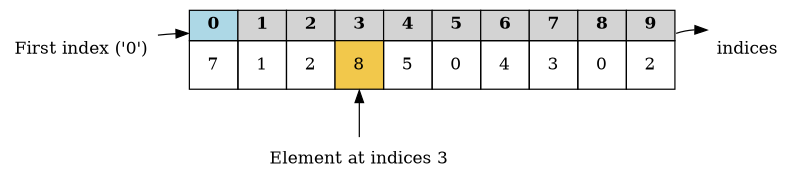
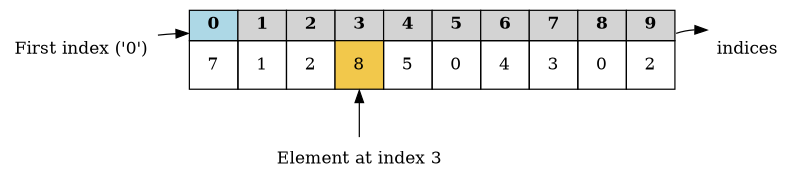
  digraph {
    rankdir=BT
    node [shape=plaintext]
    edge [style=vis]
    n1 [label=<         <TABLE BORDER="0" CELLBORDER="1" CELLSPACING="0">             // Header row for the indices             <TR>                 <TD PORT="idx0" WIDTH="40" HEIGHT="25" BGCOLOR="lightblue"><B>0</B></TD>                 <TD WIDTH="40" HEIGHT="25" BGCOLOR="lightgray"><B>1</B></TD>                 <TD WIDTH="40" HEIGHT="25" BGCOLOR="lightgray"><B>2</B></TD>                 <TD WIDTH="40" HEIGHT="25" BGCOLOR="lightgray"><B>3</B></TD>                 <TD WIDTH="40" HEIGHT="25" BGCOLOR="lightgray"><B>4</B></TD>                 <TD WIDTH="40" HEIGHT="25" BGCOLOR="lightgray"><B>5</B></TD>                 <TD WIDTH="40" HEIGHT="25" BGCOLOR="lightgray"><B>6</B></TD>                 <TD WIDTH="40" HEIGHT="25" BGCOLOR="lightgray"><B>7</B></TD>                 <TD WIDTH="40" HEIGHT="25" BGCOLOR="lightgray"><B>8</B></TD>                 <TD PORT="idx9" WIDTH="40" HEIGHT="25" BGCOLOR="lightgray"><B>9</B></TD>             </TR>             // Data row for the array elements             <TR>                 <TD PORT="i0" WIDTH="40" HEIGHT="40">7</TD>                 <TD PORT="i1" WIDTH="40" HEIGHT="40">1</TD>                 <TD PORT="i2" WIDTH="40" HEIGHT="40">2</TD>                 <TD PORT="i3" WIDTH="40" HEIGHT="40" BGCOLOR="#F2C84B">8</TD>                 <TD PORT="i4" WIDTH="40" HEIGHT="40">5</TD>                 <TD PORT="i5" WIDTH="40" HEIGHT="40">0</TD>                 <TD PORT="i6" WIDTH="40" HEIGHT="40">4</TD>                 <TD PORT="i7" WIDTH="40" HEIGHT="40">3</TD>                 <TD PORT="i8" WIDTH="40" HEIGHT="40">0</TD>                 <TD PORT="i9" WIDTH="40" HEIGHT="40">2</TD>             </TR>         </TABLE>     >]
    n2 [label=indices]
    n3 [label="First index ('0')"]
-   n4 [label="Element at indices 3"]
+   n4 [label="Element at index 3"]
    subgraph sub_1 {
      rank=same
      n1
      n2
      n3
    }
    n1 -> n2 [dir=back tailport=i9]
    n3 -> n1 [headport=i0]
    n4 -> n1 [headport=i3]
  }
